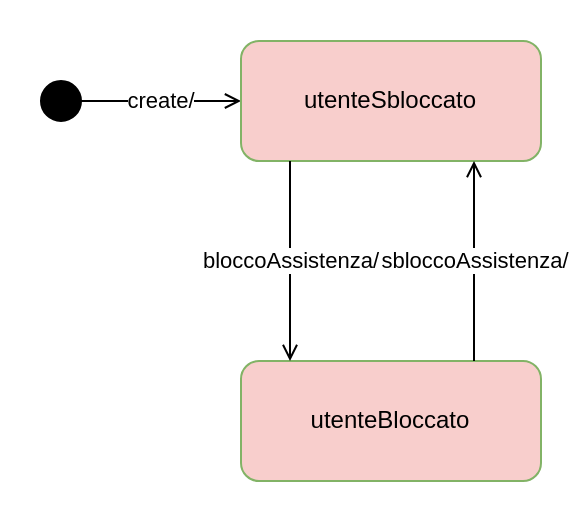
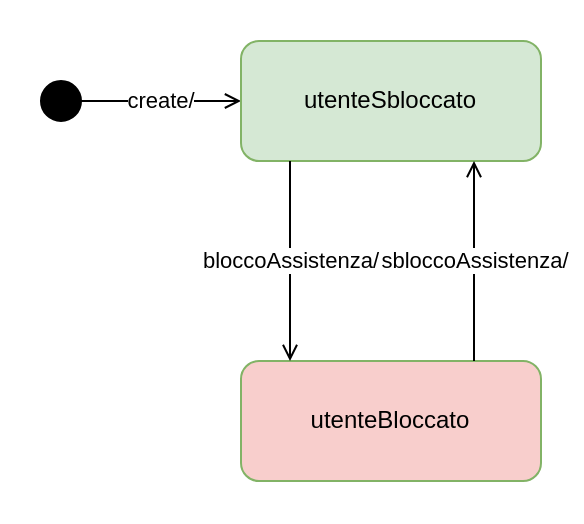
  <mxCell id="0" />
  <mxCell id="1" parent="0" />
  <mxCell id="2" value="" style="ellipse;whiteSpace=wrap;html=1;aspect=fixed;fillColor=#000000;" parent="1" vertex="1"><mxGeometry x="20" y="40" width="20" height="20" as="geometry" /></mxCell>
  <mxCell id="3" value="create/" style="endArrow=open;html=1;rounded=0;exitX=1;exitY=0.5;exitDx=0;exitDy=0;entryX=0;entryY=0.5;entryDx=0;entryDy=0;endFill=0;" parent="1" target="4" edge="1"><mxGeometry width="50" height="50" relative="1" as="geometry"><mxPoint x="40" y="50" as="sourcePoint" /><mxPoint x="190" y="55" as="targetPoint" /></mxGeometry></mxCell>
- <mxCell id="4" value="utenteSbloccato" style="rounded=1;whiteSpace=wrap;html=1;fillColor=#f8cecc;strokeColor=#82b366;" parent="1" vertex="1"><mxGeometry x="120" y="20" width="150" height="60" as="geometry" /></mxCell>
+ <mxCell id="4" value="utenteSbloccato" style="rounded=1;whiteSpace=wrap;html=1;fillColor=#d5e8d4;strokeColor=#82b366;" parent="1" vertex="1"><mxGeometry x="120" y="20" width="150" height="60" as="geometry" /></mxCell>
  <mxCell id="5" value="utenteBloccato" style="rounded=1;whiteSpace=wrap;html=1;fillColor=#f8cecc;strokeColor=#82b366;" parent="1" vertex="1"><mxGeometry x="120" y="180" width="150" height="60" as="geometry" /></mxCell>
  <mxCell id="6" value="bloccoAssistenza/" style="endArrow=open;html=1;rounded=0;exitX=0.25;exitY=1;exitDx=0;exitDy=0;entryX=0.25;entryY=0;entryDx=0;entryDy=0;endFill=0;" parent="1" edge="1"><mxGeometry width="50" height="50" relative="1" as="geometry"><mxPoint x="144.5" y="80" as="sourcePoint" /><mxPoint x="144.5" y="180" as="targetPoint" /></mxGeometry></mxCell>
  <mxCell id="7" value="sbloccoAssistenza/" style="endArrow=open;html=1;rounded=0;exitX=0.75;exitY=0;exitDx=0;exitDy=0;entryX=0.75;entryY=1;entryDx=0;entryDy=0;endFill=0;" parent="1" edge="1"><mxGeometry width="50" height="50" relative="1" as="geometry"><mxPoint x="236.5" y="180" as="sourcePoint" /><mxPoint x="236.5" y="80" as="targetPoint" /></mxGeometry></mxCell>
